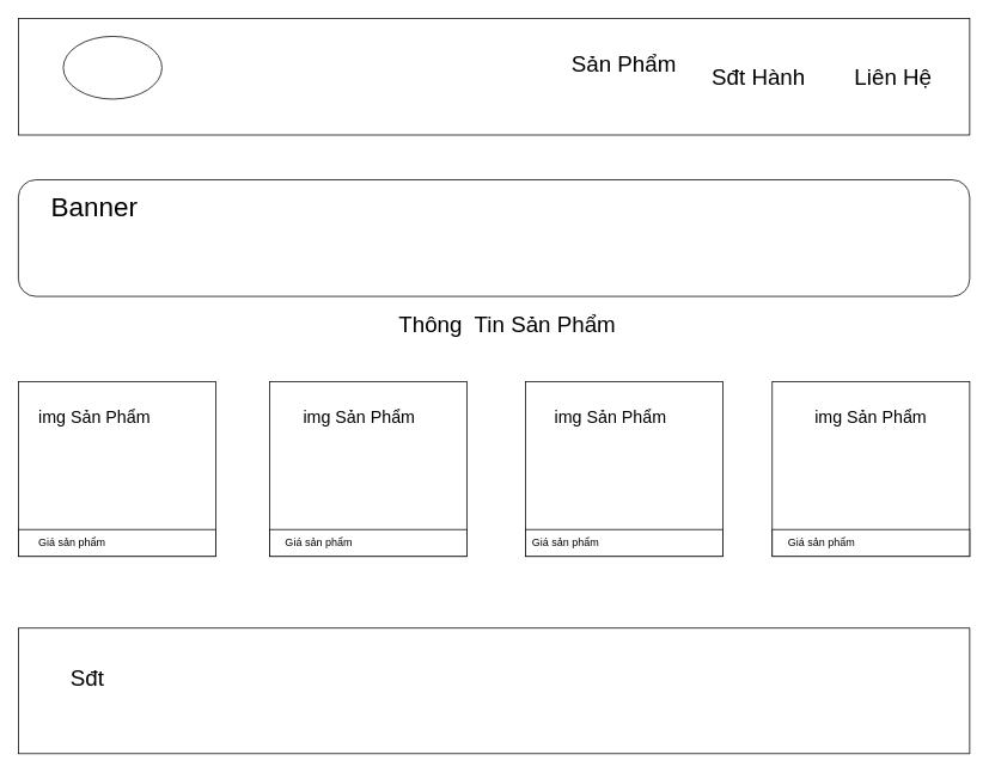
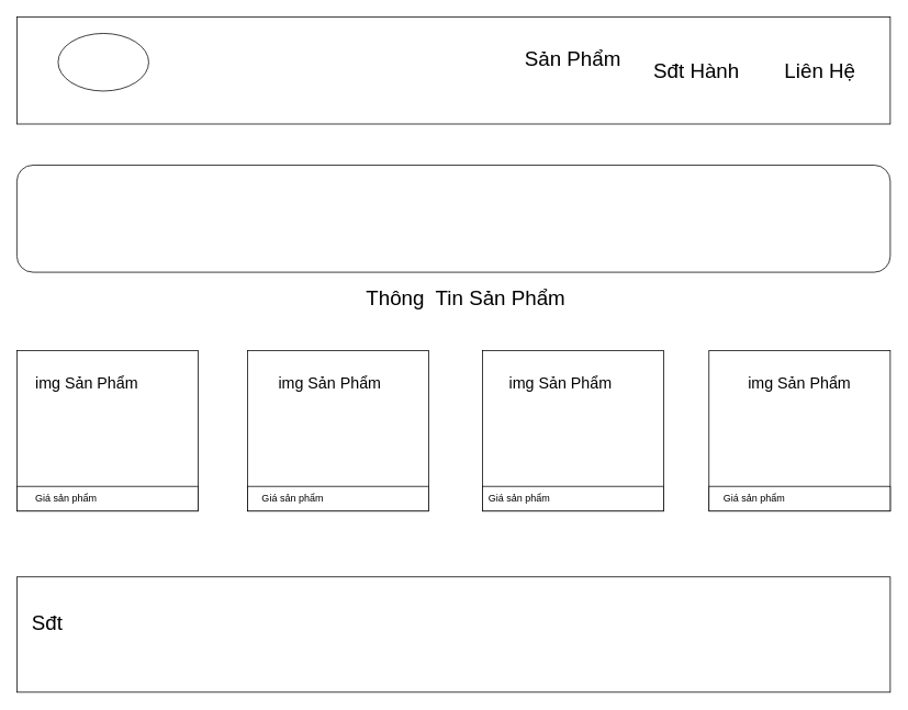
  <mxCell id="0" />
  <mxCell id="1" parent="0" />
  <mxCell id="2" value="" style="rounded=0;whiteSpace=wrap;html=1;" vertex="1" parent="1"><mxGeometry x="20" y="20" width="1060" height="130" as="geometry" /></mxCell>
  <mxCell id="3" value="" style="ellipse;whiteSpace=wrap;html=1;" vertex="1" parent="1"><mxGeometry x="70" y="40" width="110" height="70" as="geometry" /></mxCell>
  <mxCell id="4" value="&lt;span style=&quot;font-size: 25px;&quot;&gt;Sản Phẩm&lt;/span&gt;" style="text;html=1;strokeColor=none;fillColor=none;align=center;verticalAlign=middle;whiteSpace=wrap;rounded=0;" vertex="1" parent="1"><mxGeometry x="630" y="45" width="130" height="50" as="geometry" /></mxCell>
  <mxCell id="5" value="&lt;span style=&quot;font-size: 25px;&quot;&gt;Sđt Hành&lt;/span&gt;" style="text;html=1;strokeColor=none;fillColor=none;align=center;verticalAlign=middle;whiteSpace=wrap;rounded=0;" vertex="1" parent="1"><mxGeometry x="770" y="60" width="150" height="50" as="geometry" /></mxCell>
  <mxCell id="6" value="&lt;span style=&quot;font-size: 25px;&quot;&gt;Liên Hệ&lt;/span&gt;" style="text;html=1;strokeColor=none;fillColor=none;align=center;verticalAlign=middle;whiteSpace=wrap;rounded=0;" vertex="1" parent="1"><mxGeometry x="945" y="60" width="100" height="50" as="geometry" /></mxCell>
  <mxCell id="7" value="" style="rounded=1;whiteSpace=wrap;html=1;" vertex="1" parent="1"><mxGeometry x="20" y="200" width="1060" height="130" as="geometry" /></mxCell>
- <mxCell id="8" value="&lt;font style=&quot;font-size: 30px;&quot;&gt;Banner&lt;/font&gt;" style="text;html=1;strokeColor=none;fillColor=none;align=center;verticalAlign=middle;whiteSpace=wrap;rounded=0;" vertex="1" parent="1"><mxGeometry x="20" y="200" width="170" height="60" as="geometry" /></mxCell>
  <mxCell id="9" value="" style="rounded=0;whiteSpace=wrap;html=1;" vertex="1" parent="1"><mxGeometry x="20" y="425" width="220" height="195" as="geometry" /></mxCell>
  <mxCell id="10" value="" style="rounded=0;whiteSpace=wrap;html=1;" vertex="1" parent="1"><mxGeometry x="300" y="425" width="220" height="195" as="geometry" /></mxCell>
  <mxCell id="11" value="" style="rounded=0;whiteSpace=wrap;html=1;" vertex="1" parent="1"><mxGeometry x="585" y="425" width="220" height="195" as="geometry" /></mxCell>
  <mxCell id="12" value="" style="rounded=0;whiteSpace=wrap;html=1;" vertex="1" parent="1"><mxGeometry x="860" y="425" width="220" height="195" as="geometry" /></mxCell>
  <mxCell id="13" value="&lt;font style=&quot;font-size: 25px;&quot;&gt;Thông&amp;nbsp; Tin Sản Phẩm&lt;/font&gt;" style="text;html=1;strokeColor=none;fillColor=none;align=center;verticalAlign=middle;whiteSpace=wrap;rounded=0;" vertex="1" parent="1"><mxGeometry x="415" y="345" width="300" height="30" as="geometry" /></mxCell>
  <mxCell id="14" value="&lt;font style=&quot;font-size: 19px;&quot;&gt;img Sản Phẩm&lt;/font&gt;" style="text;html=1;strokeColor=none;fillColor=none;align=center;verticalAlign=middle;whiteSpace=wrap;rounded=0;" vertex="1" parent="1"><mxGeometry x="35" y="440" width="140" height="50" as="geometry" /></mxCell>
  <mxCell id="15" value="&lt;font style=&quot;font-size: 19px;&quot;&gt;img Sản Phẩm&lt;/font&gt;" style="text;html=1;strokeColor=none;fillColor=none;align=center;verticalAlign=middle;whiteSpace=wrap;rounded=0;" vertex="1" parent="1"><mxGeometry x="330" y="440" width="140" height="50" as="geometry" /></mxCell>
  <mxCell id="16" value="&lt;font style=&quot;font-size: 19px;&quot;&gt;img Sản Phẩm&lt;/font&gt;" style="text;html=1;strokeColor=none;fillColor=none;align=center;verticalAlign=middle;whiteSpace=wrap;rounded=0;" vertex="1" parent="1"><mxGeometry x="610" y="440" width="140" height="50" as="geometry" /></mxCell>
  <mxCell id="17" value="&lt;font style=&quot;font-size: 19px;&quot;&gt;img Sản Phẩm&lt;/font&gt;" style="text;html=1;strokeColor=none;fillColor=none;align=center;verticalAlign=middle;whiteSpace=wrap;rounded=0;" vertex="1" parent="1"><mxGeometry x="900" y="440" width="140" height="50" as="geometry" /></mxCell>
  <mxCell id="18" value="" style="rounded=0;whiteSpace=wrap;html=1;" vertex="1" parent="1"><mxGeometry x="20" y="590" width="220" height="30" as="geometry" /></mxCell>
  <mxCell id="19" value="" style="rounded=0;whiteSpace=wrap;html=1;" vertex="1" parent="1"><mxGeometry x="300" y="590" width="220" height="30" as="geometry" /></mxCell>
  <mxCell id="20" value="" style="rounded=0;whiteSpace=wrap;html=1;" vertex="1" parent="1"><mxGeometry x="585" y="590" width="220" height="30" as="geometry" /></mxCell>
  <mxCell id="21" value="" style="rounded=0;whiteSpace=wrap;html=1;" vertex="1" parent="1"><mxGeometry x="860" y="590" width="220" height="30" as="geometry" /></mxCell>
  <mxCell id="22" value="Giá sản phẩm" style="text;html=1;strokeColor=none;fillColor=none;align=center;verticalAlign=middle;whiteSpace=wrap;rounded=0;" vertex="1" parent="1"><mxGeometry x="35" y="590" width="90" height="30" as="geometry" /></mxCell>
  <mxCell id="23" value="Giá sản phẩm" style="text;html=1;strokeColor=none;fillColor=none;align=center;verticalAlign=middle;whiteSpace=wrap;rounded=0;" vertex="1" parent="1"><mxGeometry x="870" y="590" width="90" height="30" as="geometry" /></mxCell>
  <mxCell id="24" value="Giá sản phẩm" style="text;html=1;strokeColor=none;fillColor=none;align=center;verticalAlign=middle;whiteSpace=wrap;rounded=0;" vertex="1" parent="1"><mxGeometry x="585" y="590" width="90" height="30" as="geometry" /></mxCell>
  <mxCell id="25" value="Giá sản phẩm" style="text;html=1;strokeColor=none;fillColor=none;align=center;verticalAlign=middle;whiteSpace=wrap;rounded=0;" vertex="1" parent="1"><mxGeometry x="310" y="590" width="90" height="30" as="geometry" /></mxCell>
  <mxCell id="26" value="" style="rounded=0;whiteSpace=wrap;html=1;" vertex="1" parent="1"><mxGeometry x="20" y="700" width="1060" height="140" as="geometry" /></mxCell>
- <mxCell id="27" value="&lt;font style=&quot;font-size: 25px;&quot;&gt;Sđt&lt;/font&gt;" style="text;html=1;strokeColor=none;fillColor=none;align=center;verticalAlign=middle;whiteSpace=wrap;rounded=0;" vertex="1" parent="1"><mxGeometry x="67.5" y="740" width="57.5" height="30" as="geometry" /></mxCell>
+ <mxCell id="27" value="&lt;font style=&quot;font-size: 25px;&quot;&gt;Sđt&lt;/font&gt;" style="text;html=1;strokeColor=none;fillColor=none;align=center;verticalAlign=middle;whiteSpace=wrap;rounded=0;" vertex="1" parent="1"><mxGeometry x="27.5" y="740" width="57.5" height="30" as="geometry" /></mxCell>
